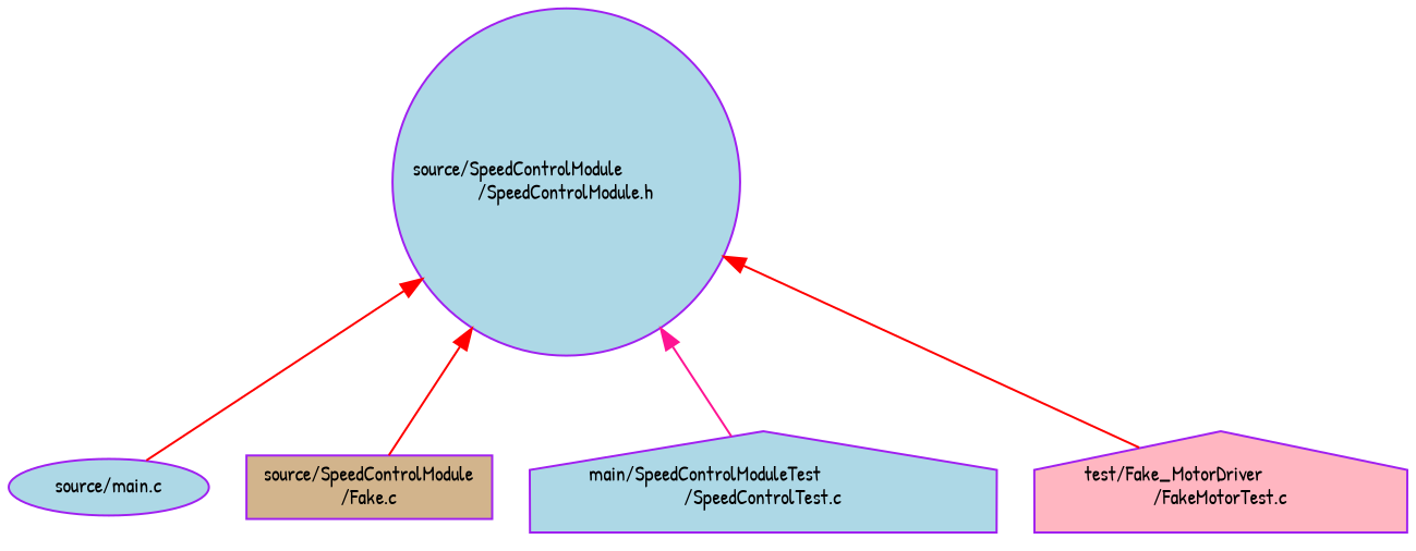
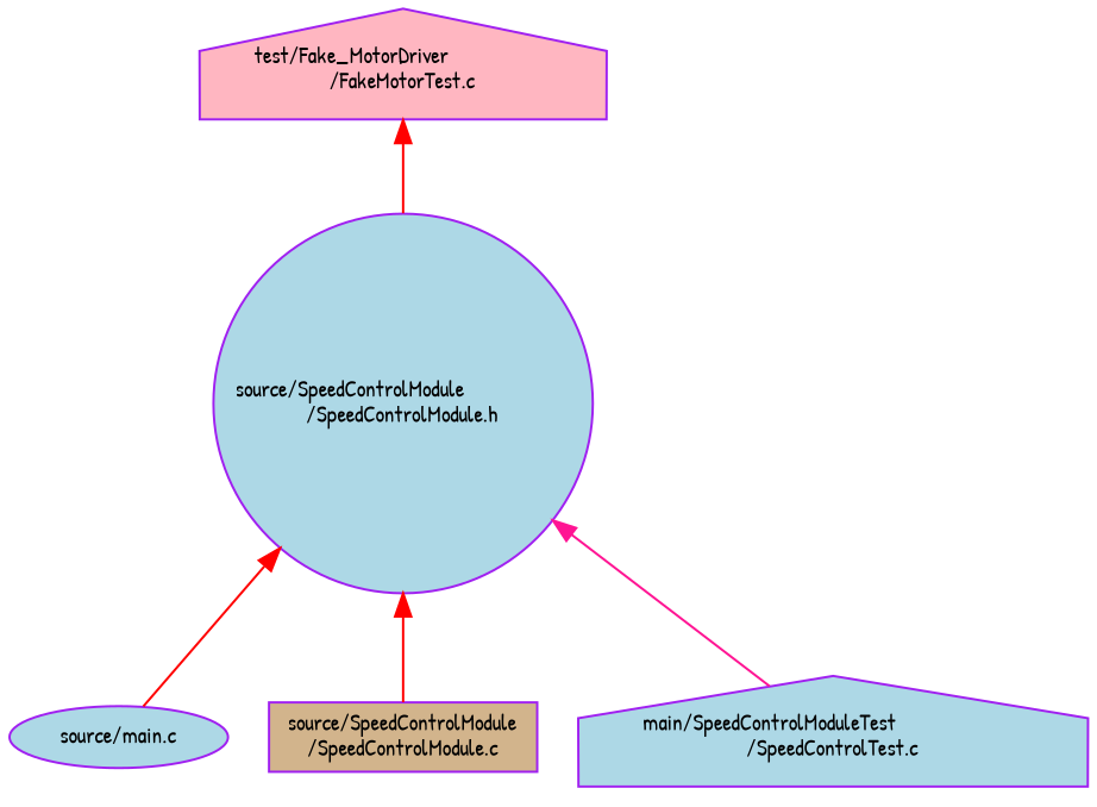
  digraph {
    fontname="Patrick Hand"
    node [color=purple fillcolor=lightblue fontname="Patrick Hand" fontsize=10 shape=house style=filled]
    edge [color=red dir=back fontname="Patrick Hand" fontsize=10 labelfontname=Helvetica labelfontsize=10 style=solid]
    n1 [fontcolor=black height=0.2 label="source/SpeedControlModule\l/SpeedControlModule.h" shape=circle width=0.4]
    n2 [height=0.2 label="source/main.c" shape=ellipse width=0.4]
-   n3 [fillcolor=tan height=0.2 label="source/SpeedControlModule\l/Fake.c" shape=box width=0.4]
+   n3 [fillcolor=tan height=0.2 label="source/SpeedControlModule\l/SpeedControlModule.c" shape=box width=0.4]
    n4 [height=0.2 label="main/SpeedControlModuleTest\l/SpeedControlTest.c" width=0.4]
    n5 [fillcolor=lightpink height=0.2 label="test/Fake_MotorDriver\l/FakeMotorTest.c" width=0.4]
    n1 -> n2
    n1 -> n3
    n1 -> n4 [color=deeppink]
-   n1 -> n5
+   n5 -> n1
  }
